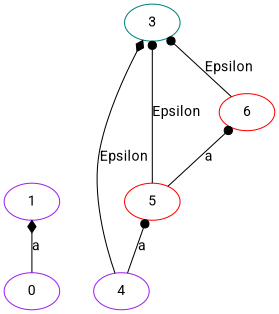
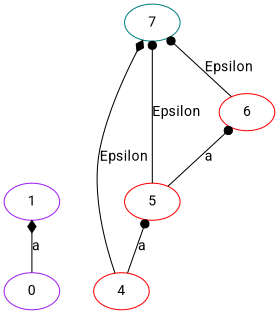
  digraph {
    fontname=Roboto
    rankdir=BT
    node [color=red fontname=Roboto]
    edge [arrowhead=dot fontname=Roboto]
    n1 [color=purple label=0]
    n2 [color=purple label=1]
-   n3 [color=purple label=4]
-   n4 [color=teal label=3]
+   n3 [label=4]
+   n4 [color=teal label=7]
    n5 [label=5]
    n6 [label=6]
    n1 -> n2 [arrowhead=diamond label=a]
    n3 -> n4 [arrowhead=diamond label=Epsilon]
    n3 -> n5 [label=a]
    n5 -> n4 [label=Epsilon]
    n5 -> n6 [label=a]
    n6 -> n4 [label=Epsilon]
  }
